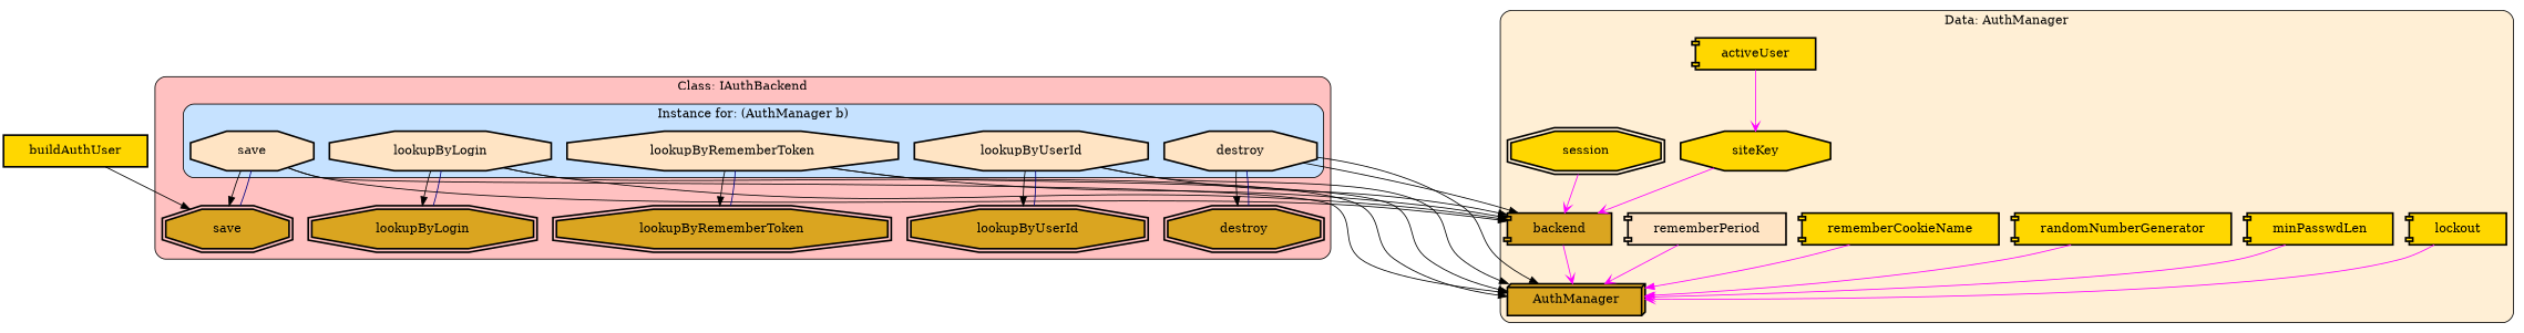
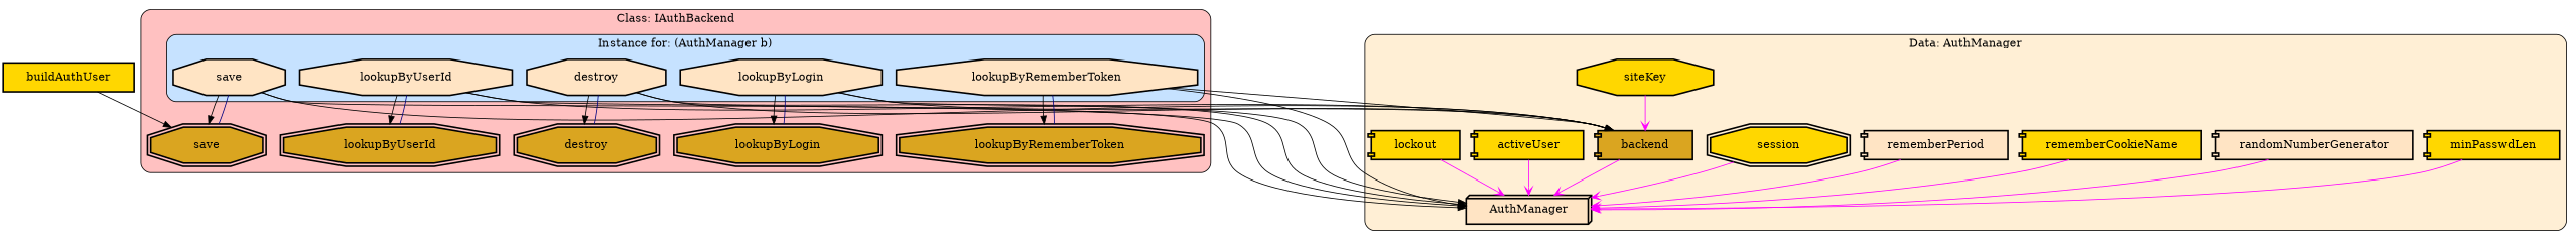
  digraph {
    node [fillcolor=gold margin="0.4,0.1" shape=component style="filled,bold"]
    edge [color=black penwidth=1]
    n1 [fillcolor=bisque label=destroy shape=octagon]
    n2 [fillcolor=bisque label=lookupByLogin shape=octagon]
    n3 [fillcolor=bisque label=lookupByRememberToken shape=octagon]
    n4 [fillcolor=bisque label=lookupByUserId shape=octagon]
    n5 [fillcolor=bisque label=save shape=octagon]
    n6 [fillcolor=goldenrod label=destroy shape=doubleoctagon]
    n7 [fillcolor=goldenrod label=lookupByLogin shape=doubleoctagon]
    n8 [fillcolor=goldenrod label=lookupByRememberToken shape=doubleoctagon]
    n9 [fillcolor=goldenrod label=lookupByUserId shape=doubleoctagon]
    n10 [fillcolor=goldenrod label=save shape=doubleoctagon]
-   n11 [fillcolor=goldenrod label=AuthManager shape=box3d]
+   n11 [fillcolor=bisque label=AuthManager shape=box3d]
    n12 [label=activeUser]
    n13 [fillcolor=goldenrod label=backend]
    n14 [label=lockout]
    n15 [label=minPasswdLen]
-   n16 [label=randomNumberGenerator]
+   n16 [fillcolor=bisque label=randomNumberGenerator]
    n17 [label=rememberCookieName]
    n18 [fillcolor=bisque label=rememberPeriod]
    n19 [label=session shape=doubleoctagon]
    n20 [label=siteKey shape=octagon]
    n21 [label=buildAuthUser shape=box]
    subgraph cluster_1 {
      fillcolor=rosybrown1
      label="Class: IAuthBackend"
      style="filled,rounded"
      n6
      n7
      n8
      n9
      n10
      subgraph cluster_2 {
        fillcolor=slategray1
        label="Instance for: (AuthManager b)"
        style="filled,rounded"
        n1
        n2
        n3
        n4
        n5
      }
    }
    subgraph cluster_3 {
      fillcolor=papayawhip
      label="Data: AuthManager"
      style="filled,rounded"
      n11
      n12
      n13
      n14
      n15
      n16
      n17
      n18
      n19
      n20
    }
    n1 -> n6
    n1 -> n11
    n1 -> n13
    n2 -> n7
    n2 -> n11
    n2 -> n13
    n3 -> n8
    n3 -> n11
    n3 -> n13
    n4 -> n9
    n4 -> n11
    n4 -> n13
    n5 -> n10
    n5 -> n11
    n5 -> n13
    n6 -> n1 [color=navy dir=none]
    n7 -> n2 [color=navy dir=none]
    n8 -> n3 [color=navy dir=none]
    n9 -> n4 [color=navy dir=none]
    n10 -> n5 [color=navy dir=none]
-   n12 -> n20 [arrowhead=vee arrowtail=odot color=magenta]
+   n12 -> n11 [arrowhead=vee arrowtail=odot color=magenta]
    n13 -> n11 [arrowhead=vee arrowtail=odot color=magenta]
    n14 -> n11 [arrowhead=vee arrowtail=odot color=magenta]
    n15 -> n11 [arrowhead=vee arrowtail=odot color=magenta]
    n16 -> n11 [arrowhead=normal arrowtail=odot color=magenta]
-   n17 -> n11 [arrowhead=normal arrowtail=odot color=magenta]
+   n17 -> n11 [arrowhead=vee arrowtail=odot color=magenta]
    n18 -> n11 [arrowhead=vee arrowtail=odot color=magenta]
-   n19 -> n13 [arrowhead=vee arrowtail=odot color=magenta]
+   n19 -> n11 [arrowhead=vee arrowtail=odot color=magenta]
    n20 -> n13 [arrowhead=vee arrowtail=odot color=magenta]
    n21 -> n10
  }
